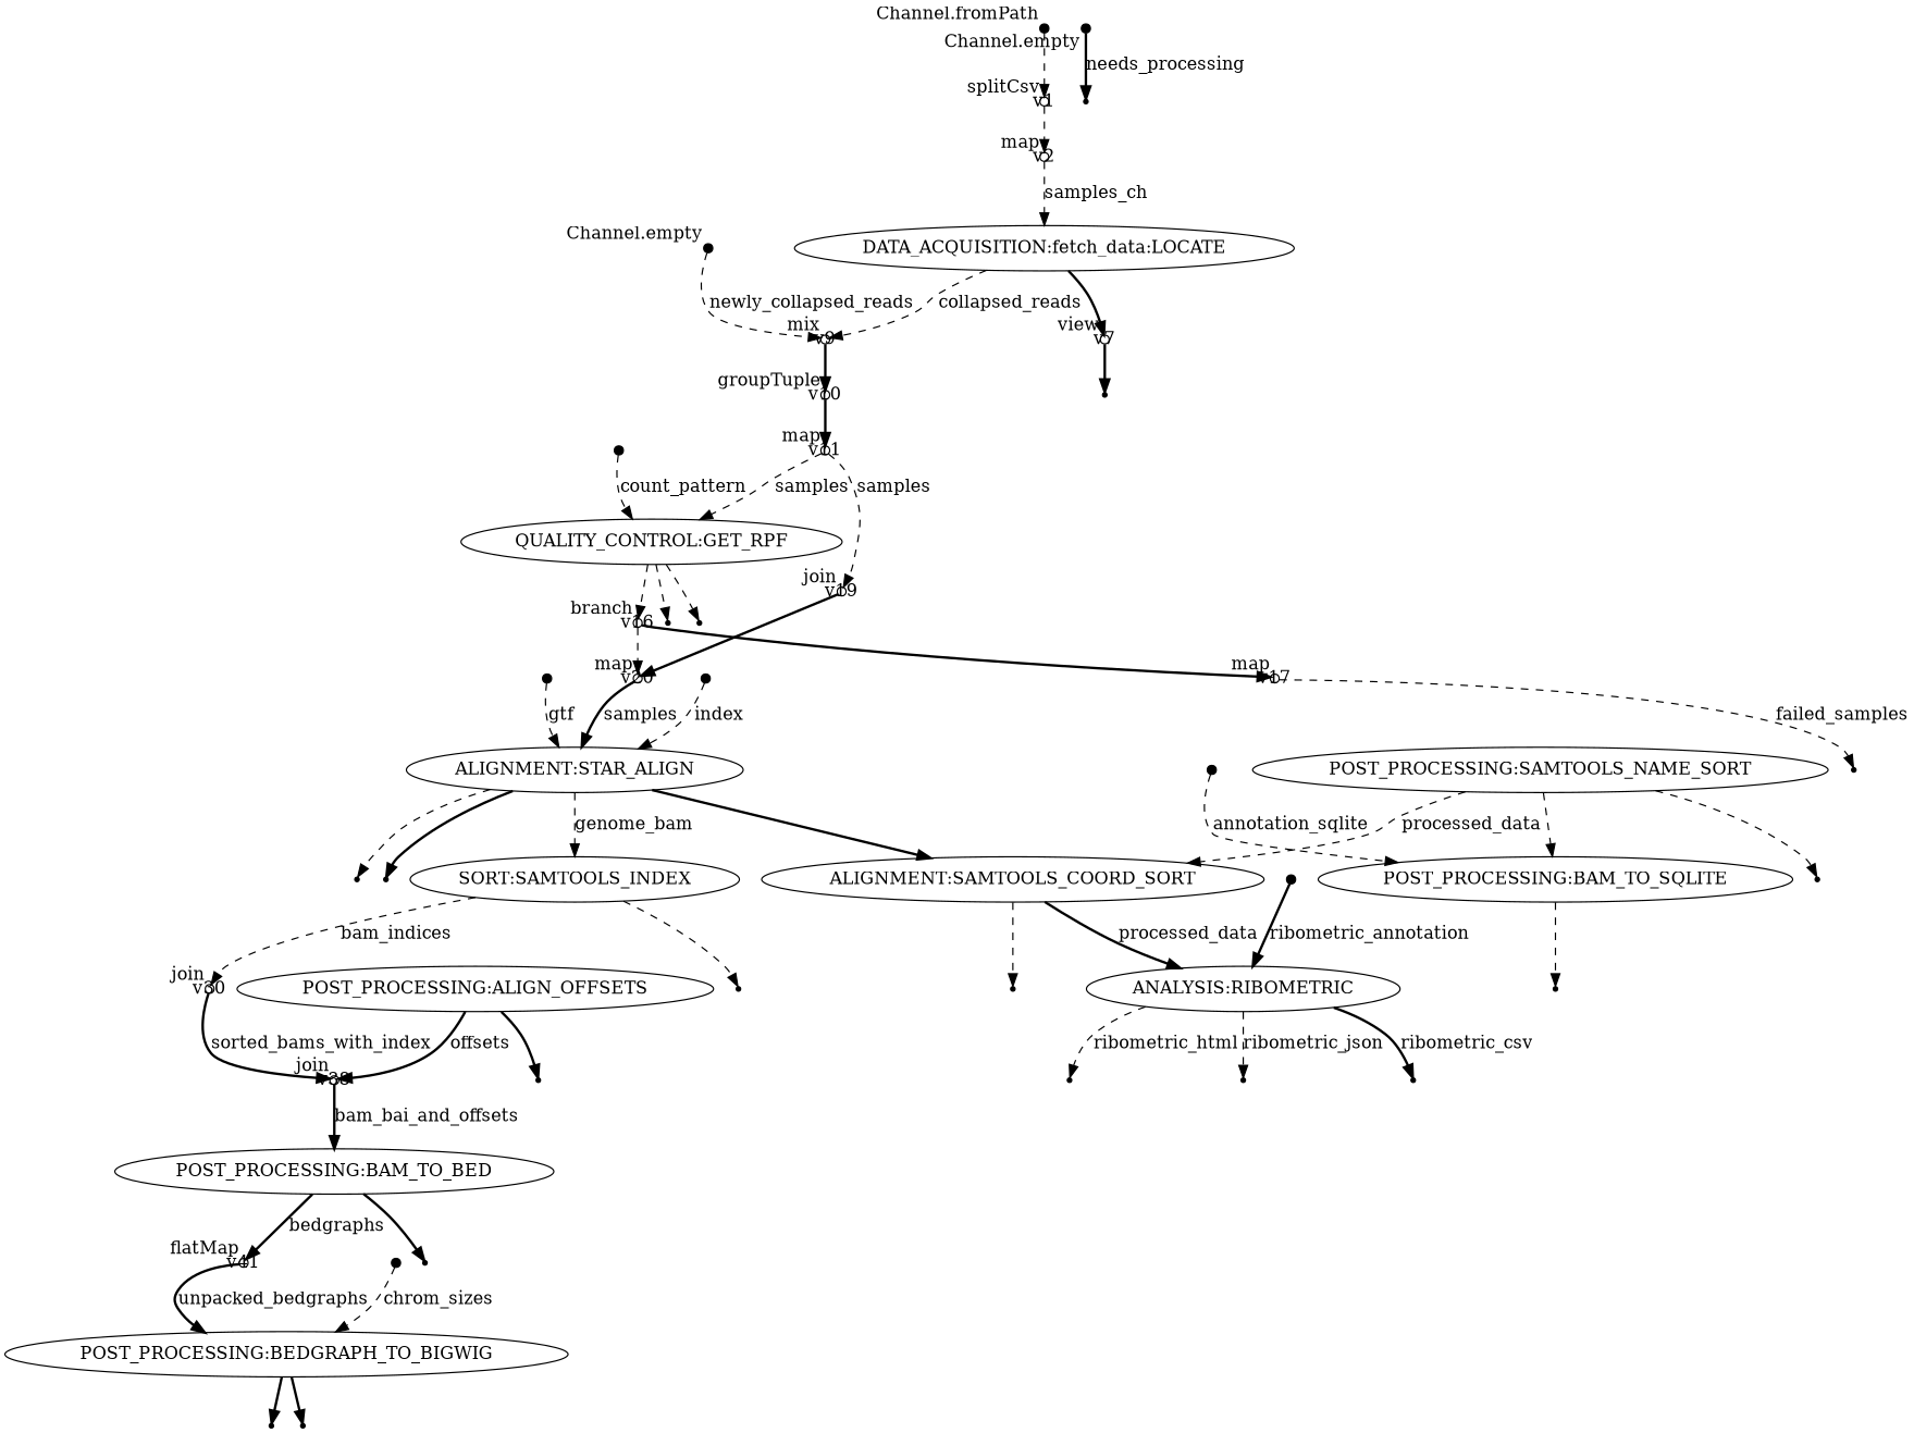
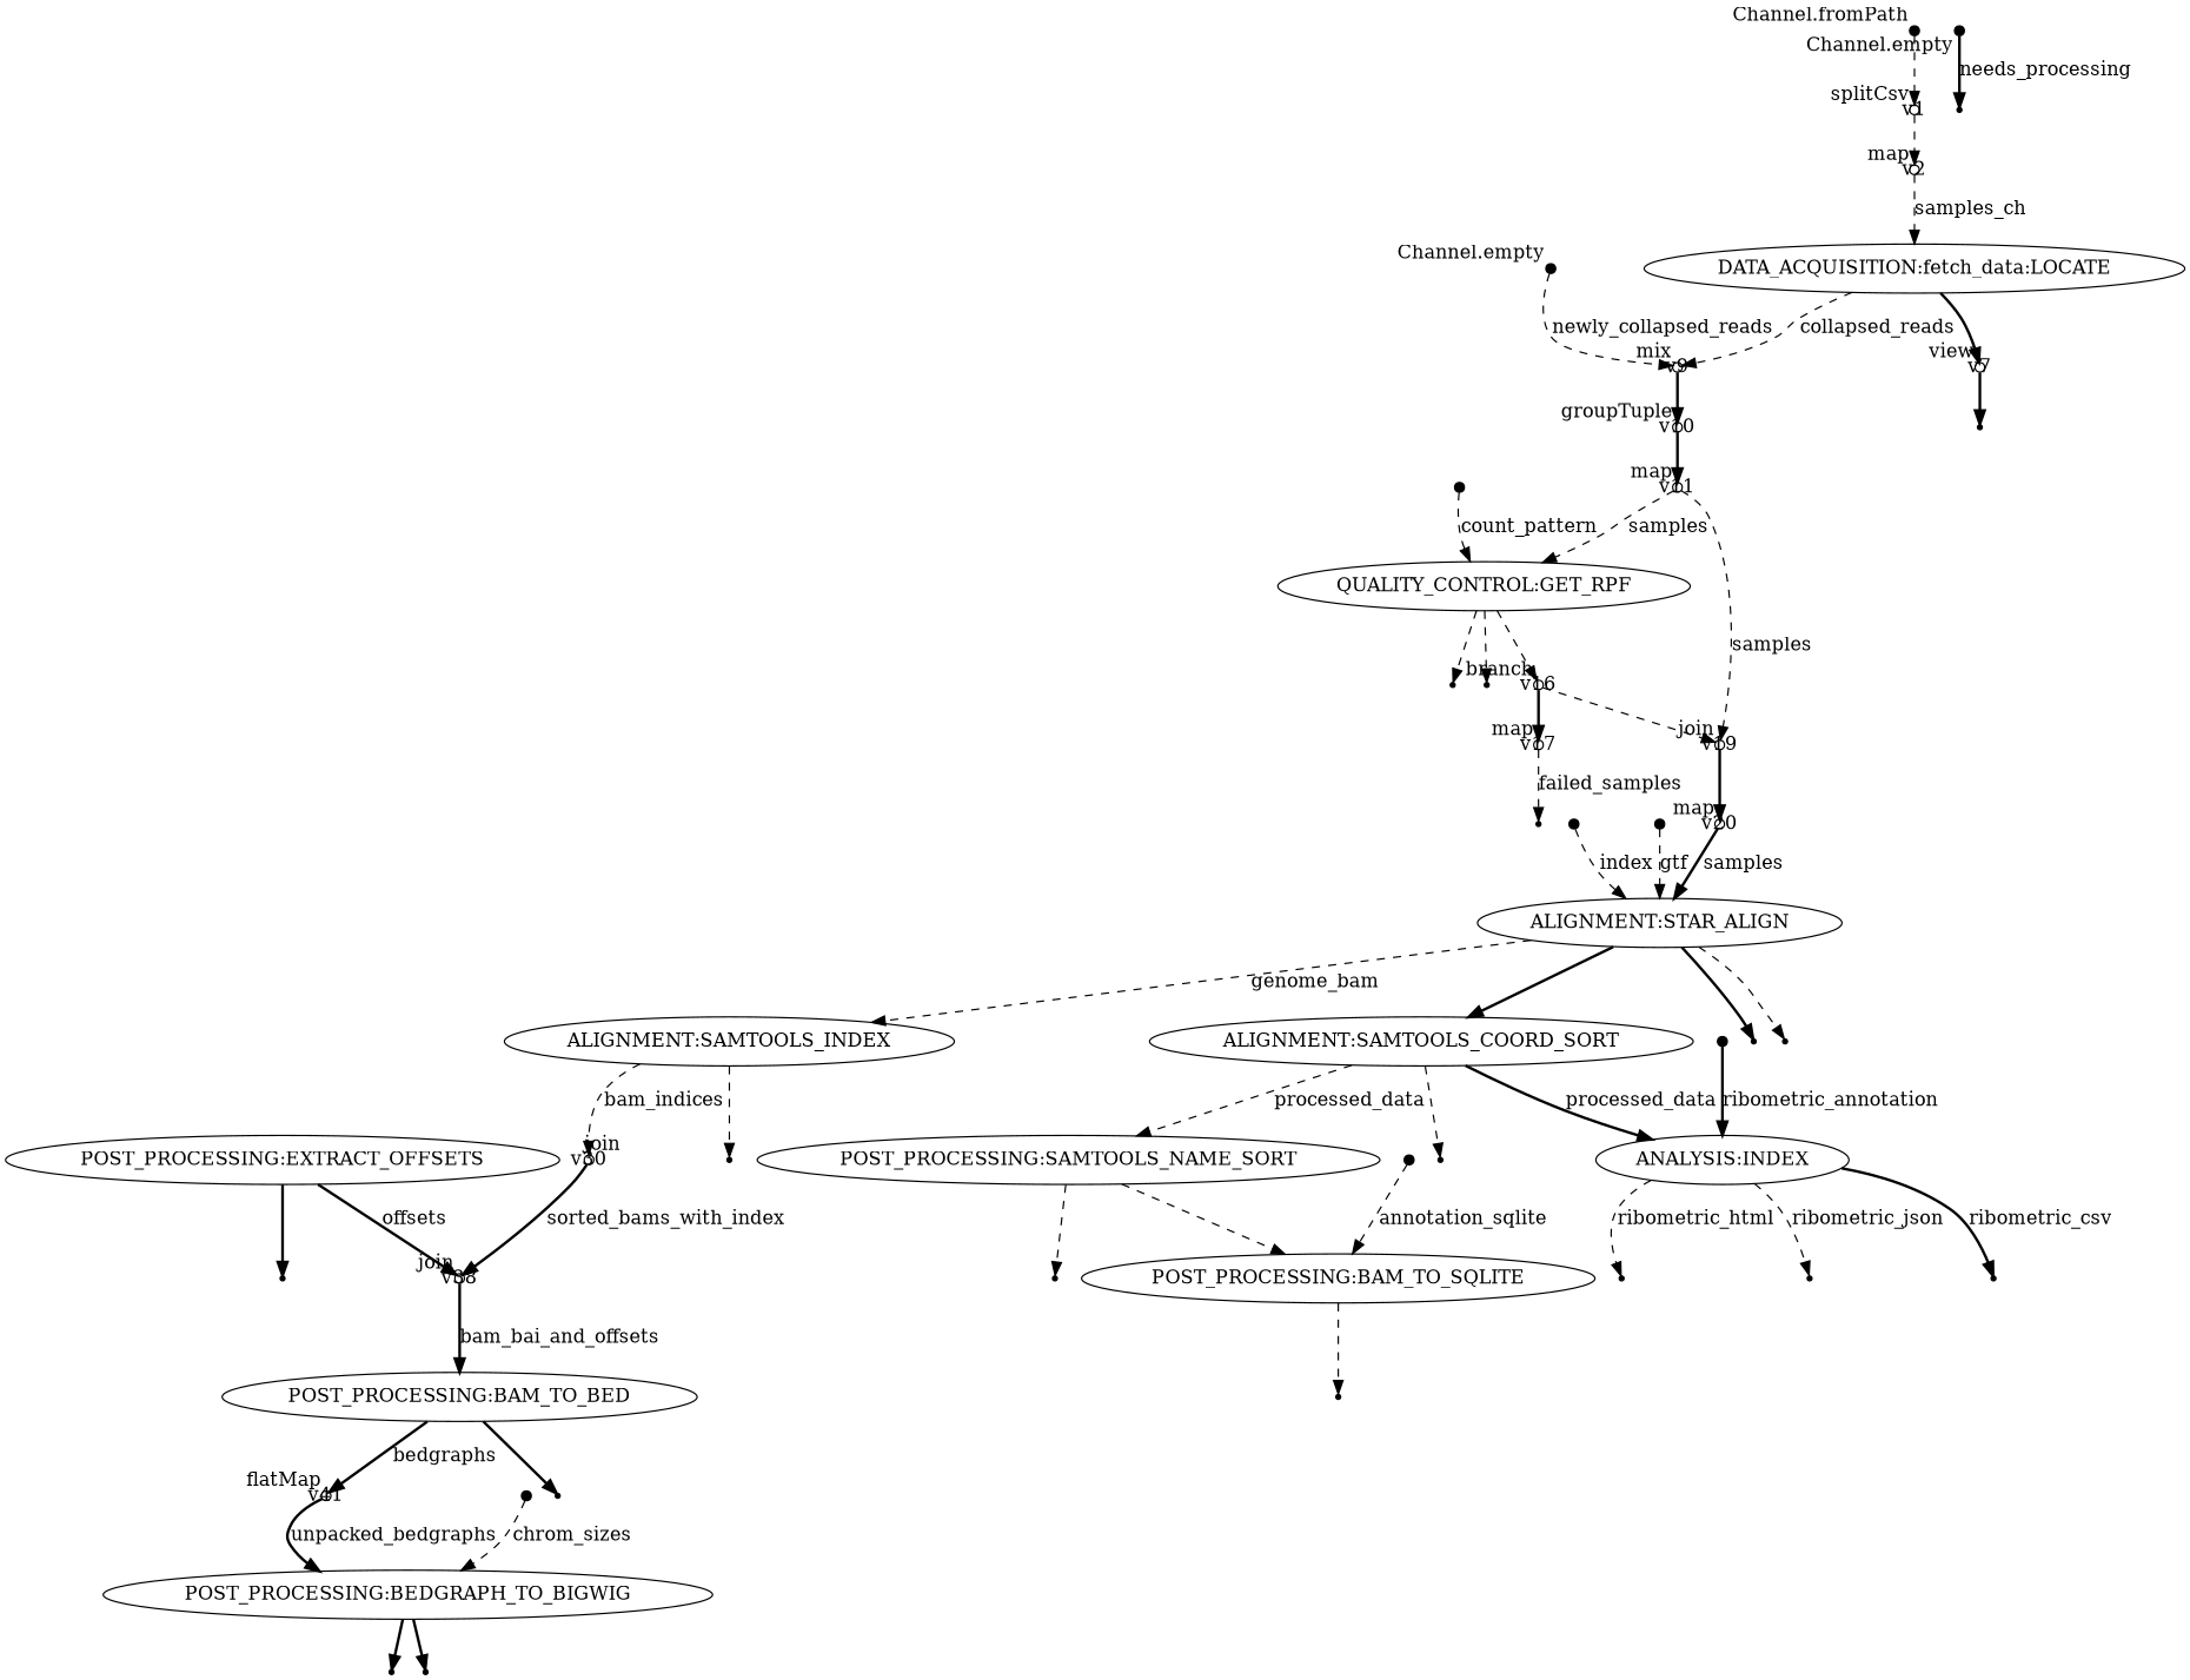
  digraph {
    node [shape=point]
    edge [style=dashed]
    v0 [fixedsize=true width=0.1 xlabel="Channel.fromPath"]
    v1 [fixedsize=true shape=circle width=0.1 xlabel=splitCsv]
    v2 [fixedsize=true shape=circle width=0.1 xlabel=map]
    n4 [label="DATA_ACQUISITION:fetch_data:LOCATE" shape=""]
    v9 [fixedsize=true shape=circle width=0.1 xlabel=mix]
    v7 [fixedsize=true shape=circle width=0.1 xlabel=view]
    v10 [fixedsize=true shape=circle width=0.1 xlabel=groupTuple]
    v8
    v11 [fixedsize=true shape=circle width=0.1 xlabel=map]
    v4 [fixedsize=true width=0.1 xlabel="Channel.empty"]
    v5
    v6 [fixedsize=true width=0.1 xlabel="Channel.empty"]
    n13 [label="QUALITY_CONTROL:GET_RPF" shape=""]
    v19 [fixedsize=true shape=circle width=0.1 xlabel=join]
    v15
    v16 [fixedsize=true shape=circle width=0.1 xlabel=branch]
    v14
    v20 [fixedsize=true shape=circle width=0.1 xlabel=map]
    v17 [fixedsize=true shape=circle width=0.1 xlabel=map]
    v12 [fixedsize=true width=0.1]
    v18
    n22 [label="ALIGNMENT:STAR_ALIGN" shape=""]
-   n23 [label="SORT:SAMTOOLS_INDEX" shape=""]
+   n23 [label="ALIGNMENT:SAMTOOLS_INDEX" shape=""]
    n24 [label="ALIGNMENT:SAMTOOLS_COORD_SORT" shape=""]
    v25
    v24
    v30 [fixedsize=true shape=circle width=0.1 xlabel=join]
    v29
    n29 [label="POST_PROCESSING:SAMTOOLS_NAME_SORT" shape=""]
    v27
-   n31 [label="ANALYSIS:RIBOMETRIC" shape=""]
+   n31 [label="ANALYSIS:INDEX" shape=""]
    v38 [fixedsize=true shape=circle width=0.1 xlabel=join]
    v21 [fixedsize=true width=0.1]
    v22 [fixedsize=true width=0.1]
    n35 [label="POST_PROCESSING:BAM_TO_SQLITE" shape=""]
    v32
    v50
    v49
    v48
    v35
    n41 [label="POST_PROCESSING:BAM_TO_BED" shape=""]
    v41 [fixedsize=true shape=circle width=0.1 xlabel=flatMap]
    v40
-   n44 [label="POST_PROCESSING:ALIGN_OFFSETS" shape=""]
+   n44 [label="POST_PROCESSING:EXTRACT_OFFSETS" shape=""]
    v37
    v33 [fixedsize=true width=0.1]
    n47 [label="POST_PROCESSING:BEDGRAPH_TO_BIGWIG" shape=""]
    v45
    v44
    v42 [fixedsize=true width=0.1]
    v46 [fixedsize=true width=0.1]
    v0 -> v1
    v1 -> v2
    v2 -> n4 [label=samples_ch]
    n4 -> v9 [label=collapsed_reads]
    n4 -> v7 [style=bold]
    v9 -> v10 [style=bold]
    v7 -> v8 [style=bold]
    v10 -> v11 [style=bold]
    v11 -> n13 [label=samples]
    v11 -> v19 [label=samples]
    v4 -> v5 [label=needs_processing style=bold]
    v6 -> v9 [label=newly_collapsed_reads]
    n13 -> v15
    n13 -> v16
    n13 -> v14
    v19 -> v20 [style=bold]
-   v16 -> v20
+   v16 -> v19
    v16 -> v17 [style=bold]
    v20 -> n22 [label=samples style=bold]
    v17 -> v18 [label=failed_samples]
    v12 -> n13 [label=count_pattern]
    n22 -> n23 [label=genome_bam]
    n22 -> n24 [style=bold]
    n22 -> v25 [style=bold]
    n22 -> v24
    n23 -> v30 [label=bam_indices]
    n23 -> v29
-   n29 -> n24 [label=processed_data]
+   n24 -> n29 [label=processed_data]
    n24 -> v27
    n24 -> n31 [label=processed_data style=bold]
    v30 -> v38 [label=sorted_bams_with_index style=bold]
    n29 -> n35
    n29 -> v32
    n31 -> v50 [label=ribometric_html]
    n31 -> v49 [label=ribometric_json]
    n31 -> v48 [label=ribometric_csv style=bold]
    v38 -> n41 [label=bam_bai_and_offsets style=bold]
    v21 -> n22 [label=index]
    v22 -> n22 [label=gtf]
    n35 -> v35
    n41 -> v41 [label=bedgraphs style=bold]
    n41 -> v40 [style=bold]
    v41 -> n47 [label=unpacked_bedgraphs style=bold]
    n44 -> v38 [label=offsets style=bold]
    n44 -> v37 [style=bold]
    v33 -> n35 [label=annotation_sqlite]
    n47 -> v45 [style=bold]
    n47 -> v44 [style=bold]
    v42 -> n47 [label=chrom_sizes]
    v46 -> n31 [label=ribometric_annotation style=bold]
  }
